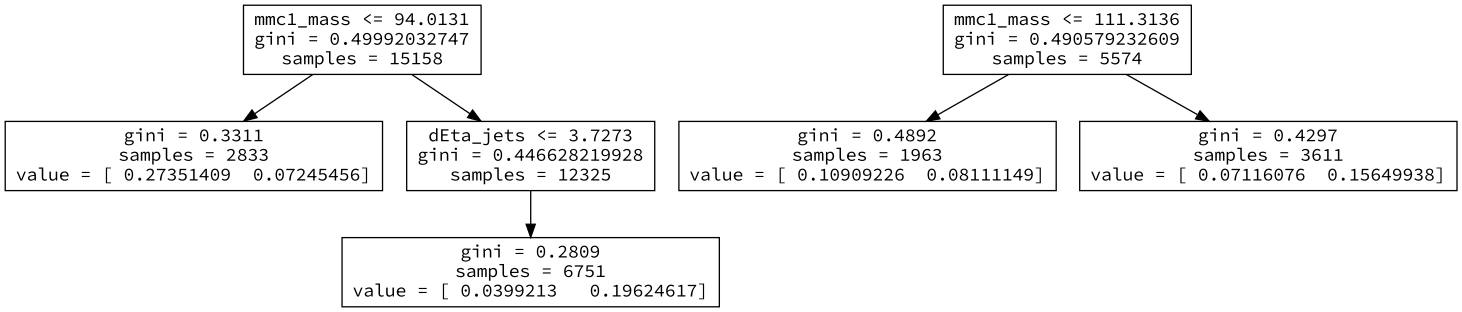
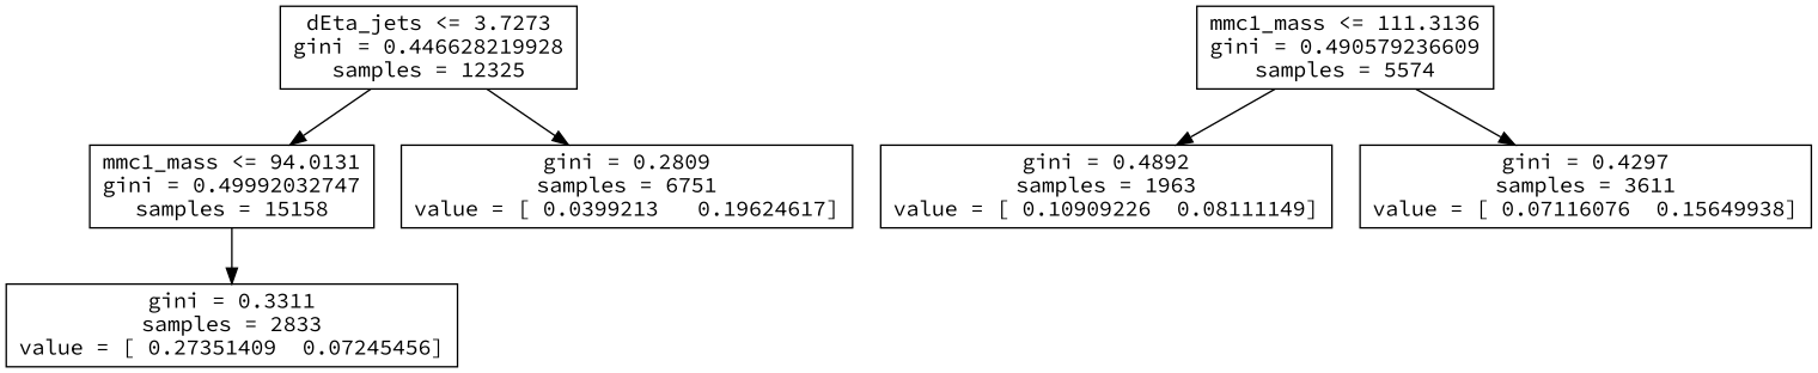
  digraph {
    fontname="Source Code Pro"
    node [fontname="Source Code Pro" shape=box]
    edge [fontname="Source Code Pro"]
    n1 [label="mmc1_mass <= 94.0131\ngini = 0.49992032747\nsamples = 15158"]
    n2 [label="gini = 0.3311\nsamples = 2833\nvalue = [ 0.27351409  0.07245456]"]
    n3 [label="dEta_jets <= 3.7273\ngini = 0.446628219928\nsamples = 12325"]
    n4 [label="gini = 0.2809\nsamples = 6751\nvalue = [ 0.0399213   0.19624617]"]
-   n5 [label="mmc1_mass <= 111.3136\ngini = 0.490579232609\nsamples = 5574"]
+   n5 [label="mmc1_mass <= 111.3136\ngini = 0.490579236609\nsamples = 5574"]
    n6 [label="gini = 0.4892\nsamples = 1963\nvalue = [ 0.10909226  0.08111149]"]
    n7 [label="gini = 0.4297\nsamples = 3611\nvalue = [ 0.07116076  0.15649938]"]
    n1 -> n2
-   n1 -> n3
+   n3 -> n1
    n3 -> n4
    n5 -> n6
    n5 -> n7
  }
